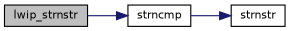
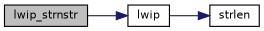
  digraph {
    rankdir=LR
    node [color=black fillcolor=white fontname=Helvetica fontsize=10 shape=record style=filled]
    edge [color=midnightblue fontname=Helvetica fontsize=10 labelfontname=Helvetica labelfontsize=10 style=solid]
    n1 [fillcolor=grey75 fontcolor=black height=0.2 label=lwip_strnstr width=0.4]
-   n2 [height=0.2 label=strncmp width=0.4]
-   n3 [height=0.2 label=strnstr width=0.4]
+   n2 [height=0.2 label=lwip width=0.4]
+   n3 [height=0.2 label=strlen width=0.4]
    n1 -> n2
    n2 -> n3
  }
